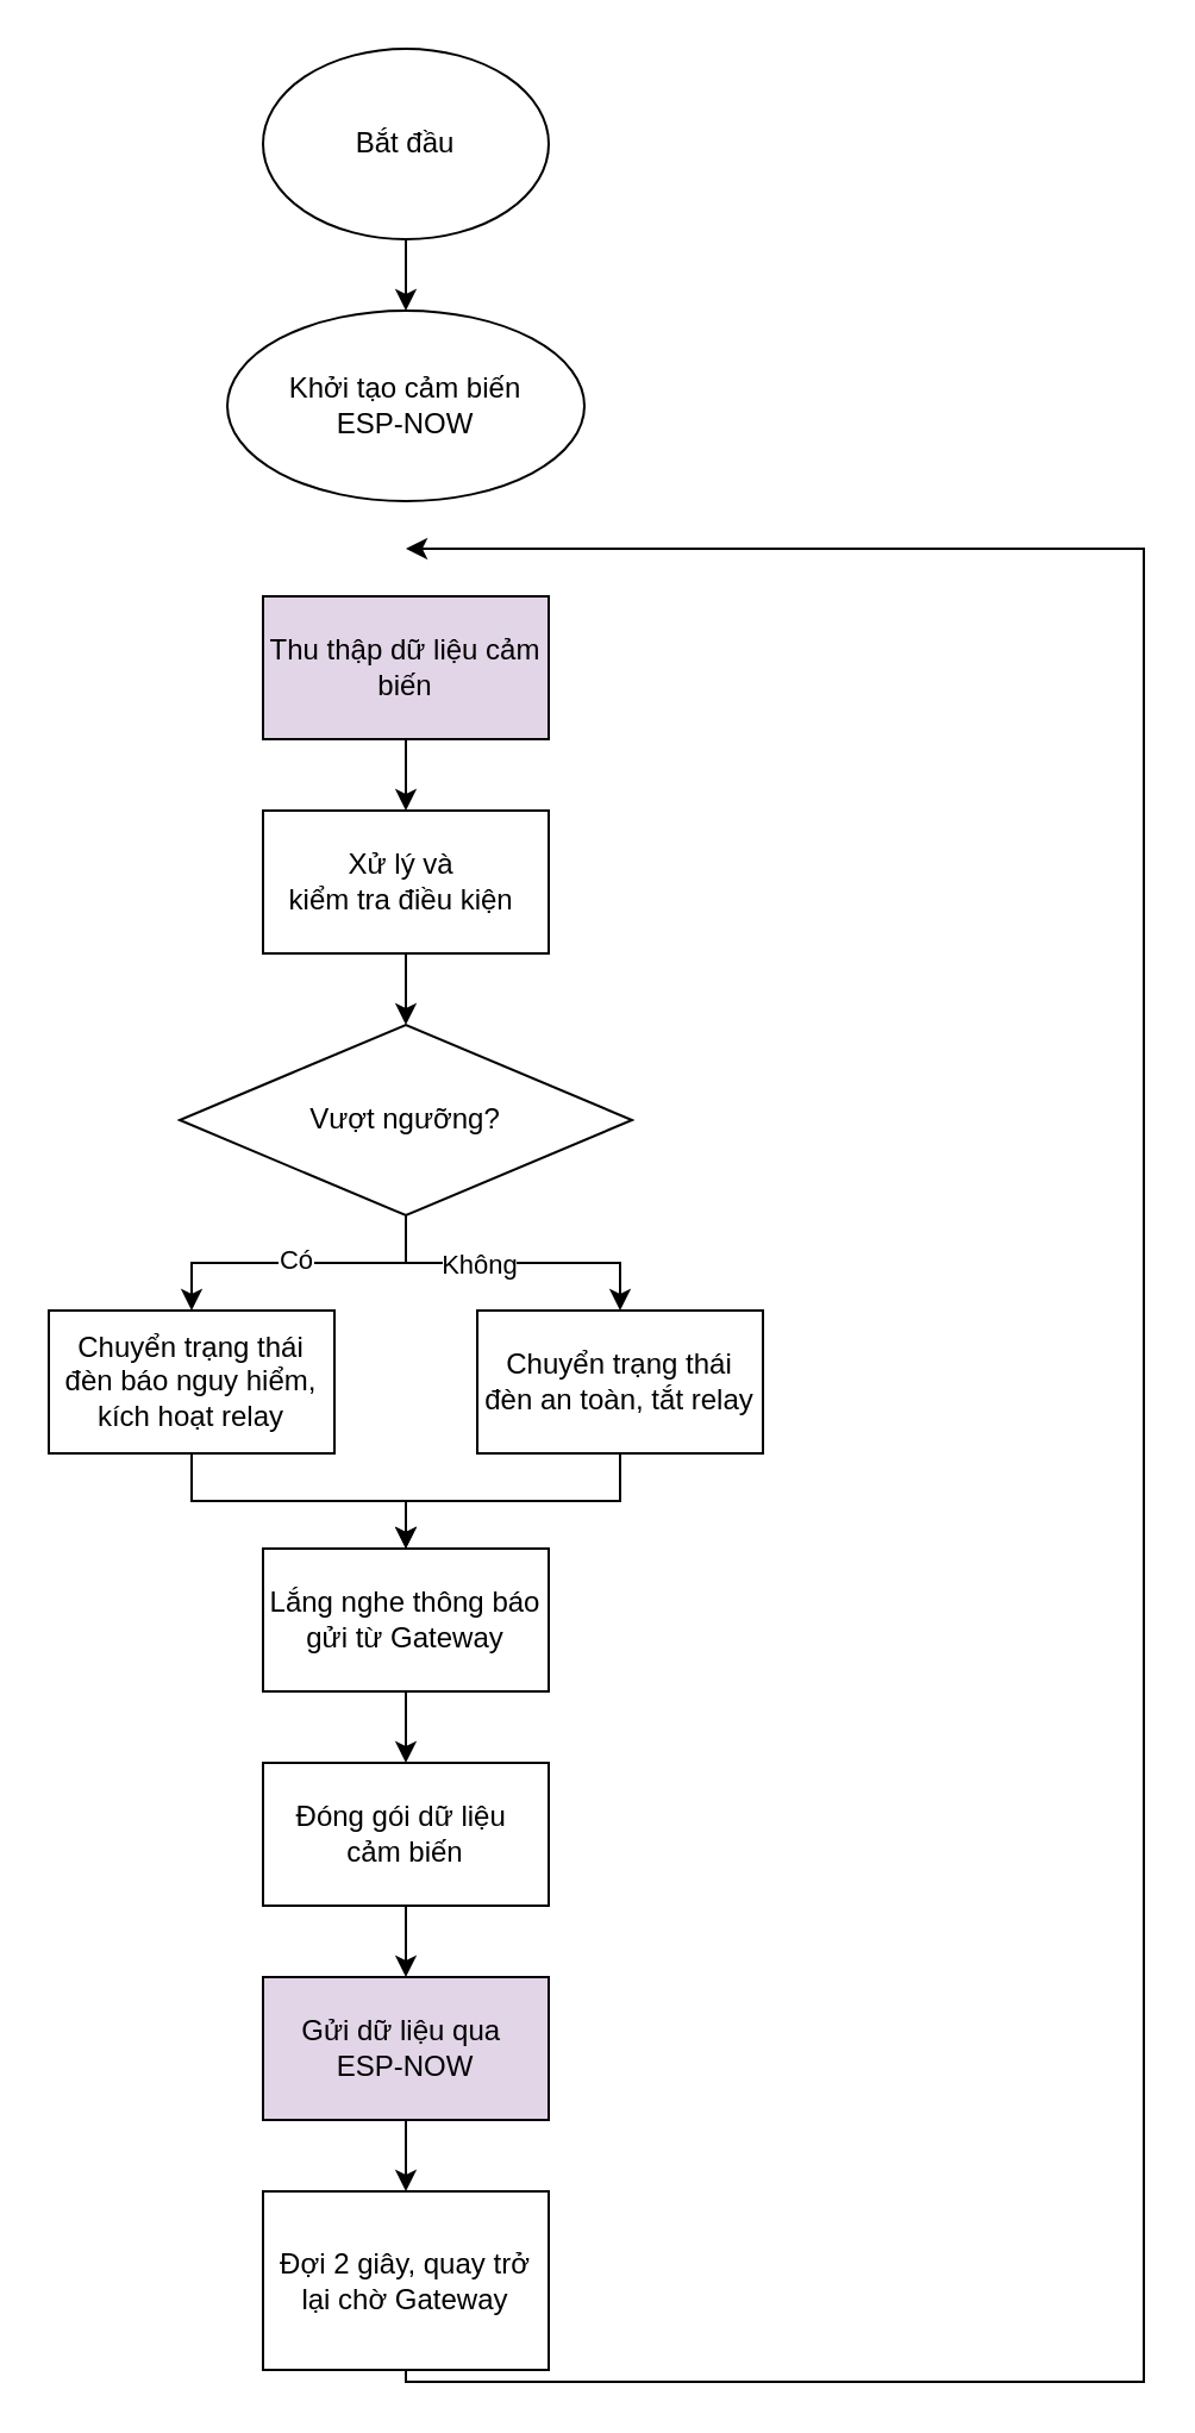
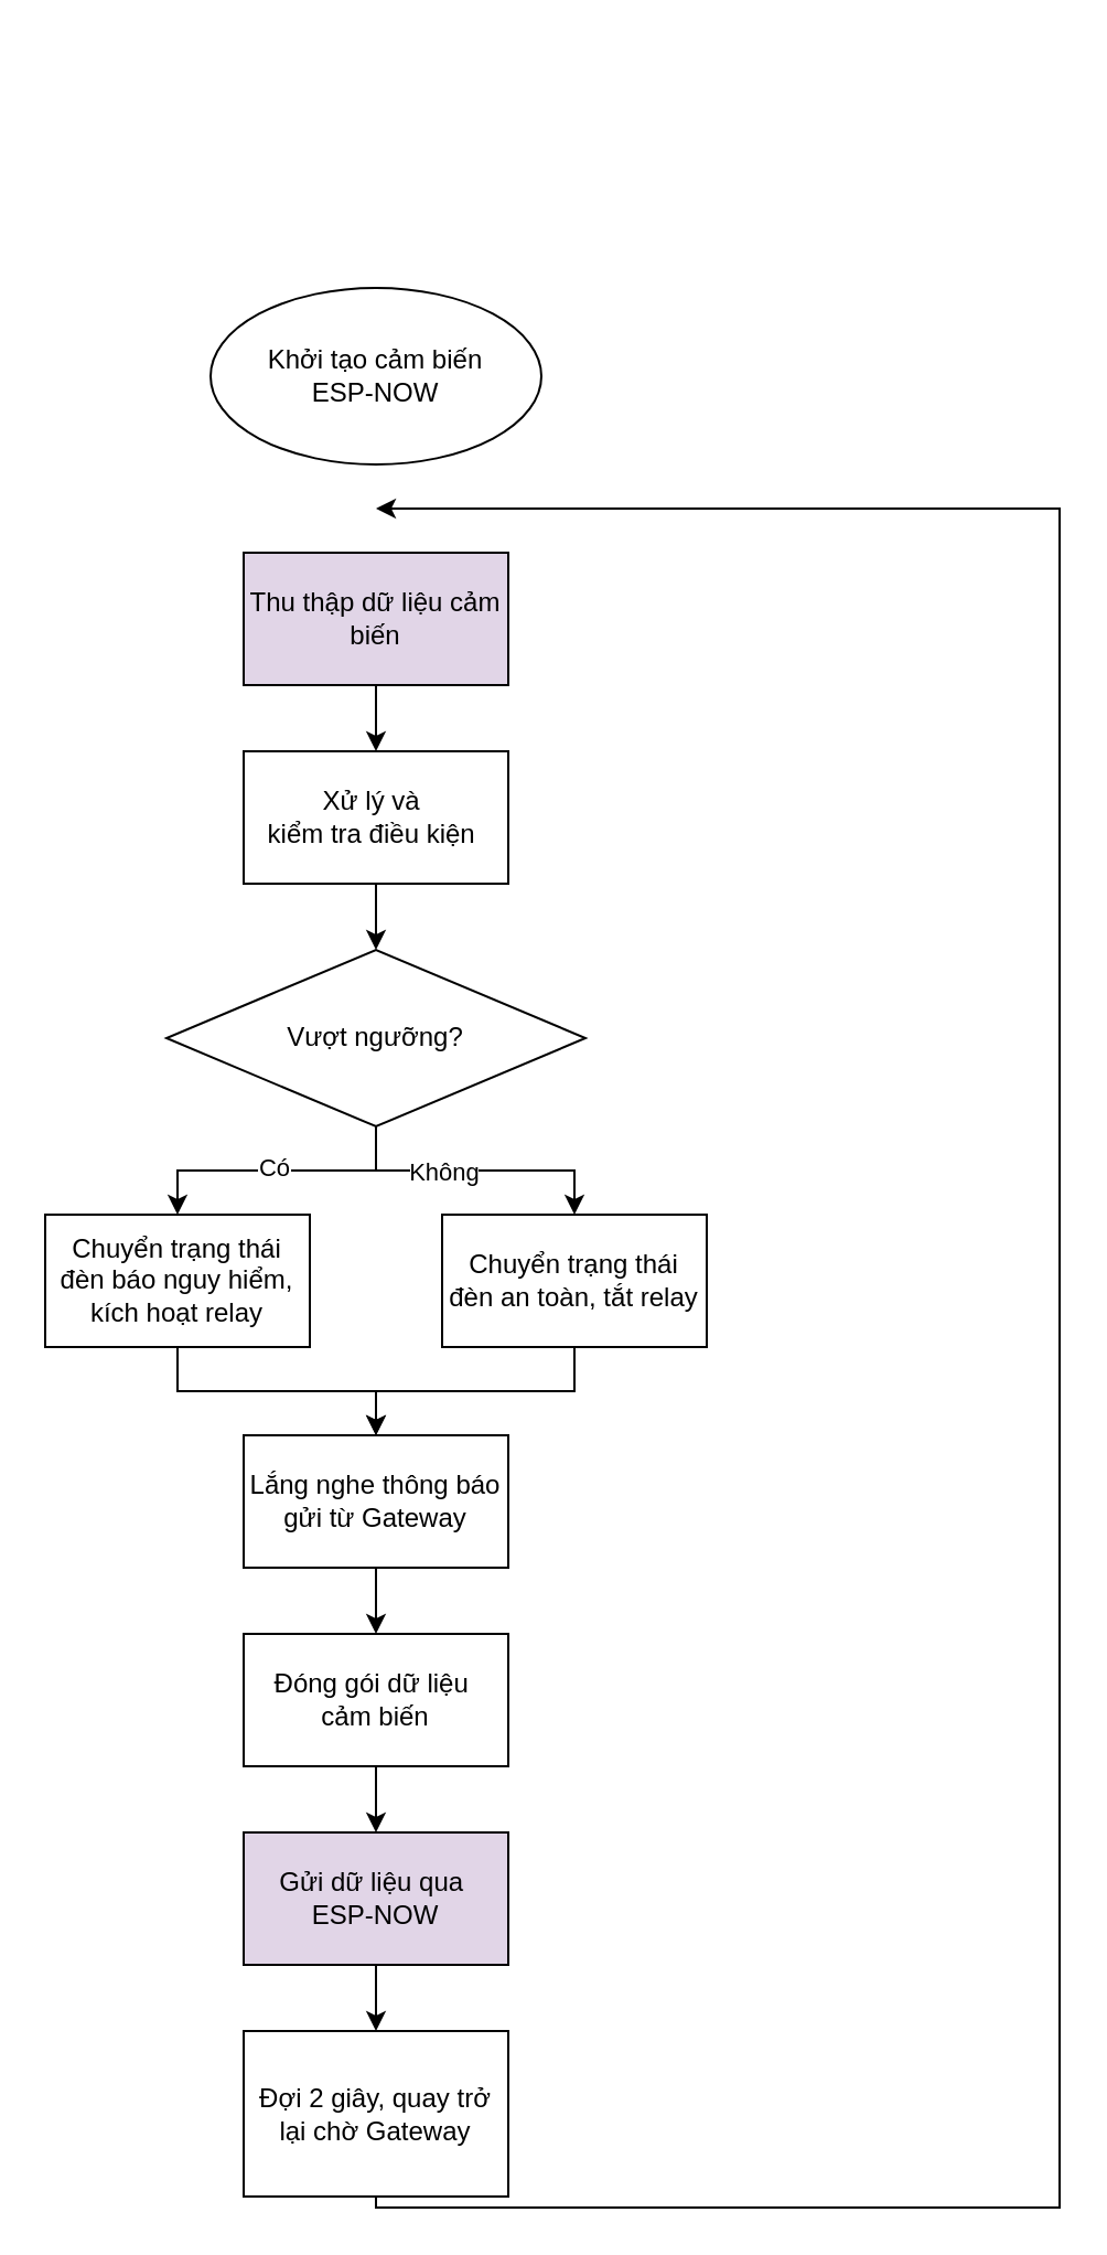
  <mxCell id="0" />
  <mxCell id="1" parent="0" />
  <mxCell id="2" value="Khởi tạo cảm biến&lt;div&gt;ESP-NOW&lt;/div&gt;" style="ellipse;whiteSpace=wrap;html=1;" parent="1" vertex="1"><mxGeometry x="95" y="130" width="150" height="80" as="geometry" /></mxCell>
  <mxCell id="3" value="" style="edgeStyle=orthogonalEdgeStyle;rounded=0;orthogonalLoop=1;jettySize=auto;html=1;" parent="1" source="4" target="13" edge="1"><mxGeometry relative="1" as="geometry" /></mxCell>
  <mxCell id="4" value="Thu thập dữ liệu cảm biến" style="rounded=1;whiteSpace=wrap;html=1;arcSize=0;fillColor=#e1d5e7;" parent="1" vertex="1"><mxGeometry x="110" y="250" width="120" height="60" as="geometry" /></mxCell>
  <mxCell id="5" value="" style="edgeStyle=orthogonalEdgeStyle;rounded=0;orthogonalLoop=1;jettySize=auto;html=1;" parent="1" source="9" target="11" edge="1"><mxGeometry relative="1" as="geometry"><Array as="points"><mxPoint x="170" y="530" /><mxPoint x="80" y="530" /></Array></mxGeometry></mxCell>
  <mxCell id="6" value="Có" style="edgeLabel;html=1;align=center;verticalAlign=middle;resizable=0;points=[];" parent="5" vertex="1" connectable="0"><mxGeometry x="0.025" y="-2" relative="1" as="geometry"><mxPoint as="offset" /></mxGeometry></mxCell>
  <mxCell id="7" value="" style="edgeStyle=orthogonalEdgeStyle;rounded=0;orthogonalLoop=1;jettySize=auto;html=1;" parent="1" source="9" target="16" edge="1"><mxGeometry relative="1" as="geometry" /></mxCell>
  <mxCell id="8" value="Không" style="edgeLabel;html=1;align=center;verticalAlign=middle;resizable=0;points=[];" parent="7" vertex="1" connectable="0"><mxGeometry x="-0.559" y="2" relative="1" as="geometry"><mxPoint x="21" y="2" as="offset" /></mxGeometry></mxCell>
  <mxCell id="9" value="Vượt ngưỡng?" style="rhombus;whiteSpace=wrap;html=1;rounded=1;arcSize=0;" parent="1" vertex="1"><mxGeometry x="75" y="430" width="190" height="80" as="geometry" /></mxCell>
  <mxCell id="10" style="edgeStyle=orthogonalEdgeStyle;rounded=0;orthogonalLoop=1;jettySize=auto;html=1;" edge="1" parent="1" source="11" target="15"><mxGeometry relative="1" as="geometry" /></mxCell>
  <mxCell id="11" value="Chuyển trạng thái đèn báo nguy hiểm, kích hoạt relay" style="whiteSpace=wrap;html=1;rounded=1;arcSize=0;" parent="1" vertex="1"><mxGeometry x="20" y="550" width="120" height="60" as="geometry" /></mxCell>
  <mxCell id="12" value="" style="edgeStyle=orthogonalEdgeStyle;rounded=0;orthogonalLoop=1;jettySize=auto;html=1;" parent="1" source="13" target="9" edge="1"><mxGeometry relative="1" as="geometry" /></mxCell>
  <mxCell id="13" value="Xử lý và&amp;nbsp;&lt;div&gt;kiểm tra điều kiện&amp;nbsp;&lt;/div&gt;" style="whiteSpace=wrap;html=1;rounded=1;arcSize=0;" parent="1" vertex="1"><mxGeometry x="110" y="340" width="120" height="60" as="geometry" /></mxCell>
  <mxCell id="14" value="" style="edgeStyle=orthogonalEdgeStyle;rounded=0;orthogonalLoop=1;jettySize=auto;html=1;" parent="1" source="15" target="18" edge="1"><mxGeometry relative="1" as="geometry" /></mxCell>
  <mxCell id="15" value="Lắng nghe thông báo gửi từ Gateway" style="whiteSpace=wrap;html=1;rounded=1;arcSize=0;" parent="1" vertex="1"><mxGeometry x="110" y="650" width="120" height="60" as="geometry" /></mxCell>
  <mxCell id="16" value="Chuyển trạng thái đèn an toàn, tắt relay" style="whiteSpace=wrap;html=1;rounded=1;arcSize=0;" parent="1" vertex="1"><mxGeometry x="200" y="550" width="120" height="60" as="geometry" /></mxCell>
  <mxCell id="17" value="" style="edgeStyle=orthogonalEdgeStyle;rounded=0;orthogonalLoop=1;jettySize=auto;html=1;" parent="1" source="18" target="20" edge="1"><mxGeometry relative="1" as="geometry" /></mxCell>
  <mxCell id="18" value="Đóng gói dữ liệu&amp;nbsp;&lt;div&gt;cảm biến&lt;/div&gt;" style="whiteSpace=wrap;html=1;rounded=1;arcSize=0;" parent="1" vertex="1"><mxGeometry x="110" y="740" width="120" height="60" as="geometry" /></mxCell>
  <mxCell id="19" value="" style="edgeStyle=orthogonalEdgeStyle;rounded=0;orthogonalLoop=1;jettySize=auto;html=1;" parent="1" source="20" target="22" edge="1"><mxGeometry relative="1" as="geometry" /></mxCell>
  <mxCell id="20" value="Gửi dữ liệu qua&amp;nbsp;&lt;div&gt;ESP-NOW&lt;/div&gt;" style="whiteSpace=wrap;html=1;rounded=1;arcSize=0;fillColor=#e1d5e7;" parent="1" vertex="1"><mxGeometry x="110" y="830" width="120" height="60" as="geometry" /></mxCell>
  <mxCell id="21" style="edgeStyle=orthogonalEdgeStyle;rounded=0;orthogonalLoop=1;jettySize=auto;html=1;" parent="1" source="22" edge="1"><mxGeometry relative="1" as="geometry"><mxPoint x="170" y="230" as="targetPoint" /><Array as="points"><mxPoint x="170" y="1000" /><mxPoint x="480" y="1000" /><mxPoint x="480" y="230" /></Array></mxGeometry></mxCell>
  <mxCell id="22" value="Đợi 2 giây, quay trở lại chờ Gateway" style="whiteSpace=wrap;html=1;rounded=1;arcSize=0;" parent="1" vertex="1"><mxGeometry x="110" y="920" width="120" height="75" as="geometry" /></mxCell>
- <mxCell id="23" value="" style="edgeStyle=orthogonalEdgeStyle;rounded=0;orthogonalLoop=1;jettySize=auto;html=1;" parent="1" source="24" target="2" edge="1"><mxGeometry relative="1" as="geometry" /></mxCell>
- <mxCell id="24" value="Bắt đầu" style="ellipse;whiteSpace=wrap;html=1;" parent="1" vertex="1"><mxGeometry x="110" y="20" width="120" height="80" as="geometry" /></mxCell>
  <mxCell id="25" style="edgeStyle=orthogonalEdgeStyle;rounded=0;orthogonalLoop=1;jettySize=auto;html=1;entryX=0.5;entryY=0;entryDx=0;entryDy=0;" edge="1" parent="1" source="16" target="15"><mxGeometry relative="1" as="geometry" /></mxCell>
